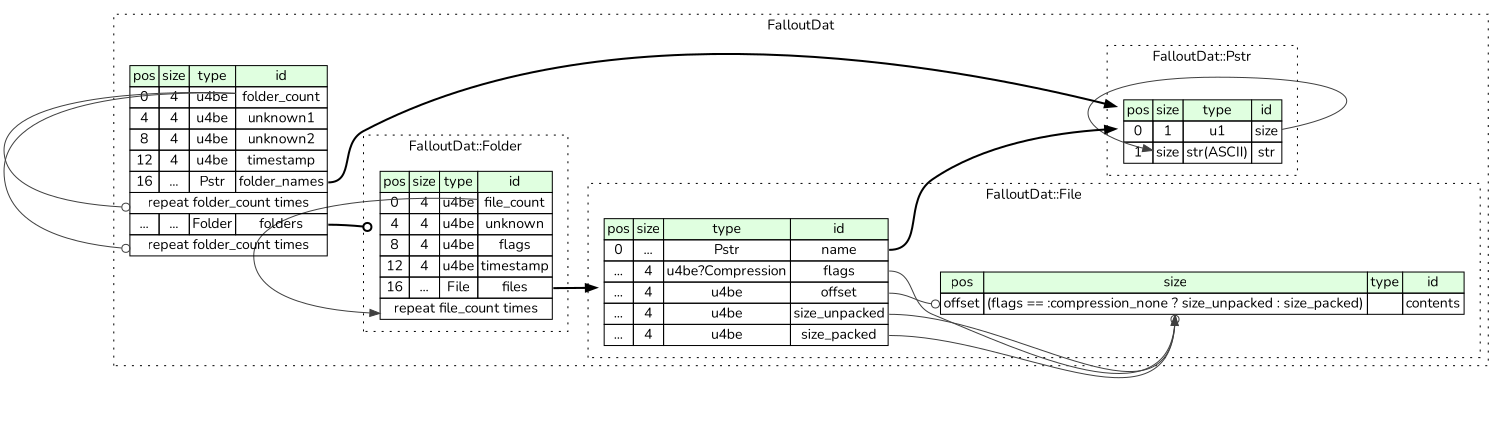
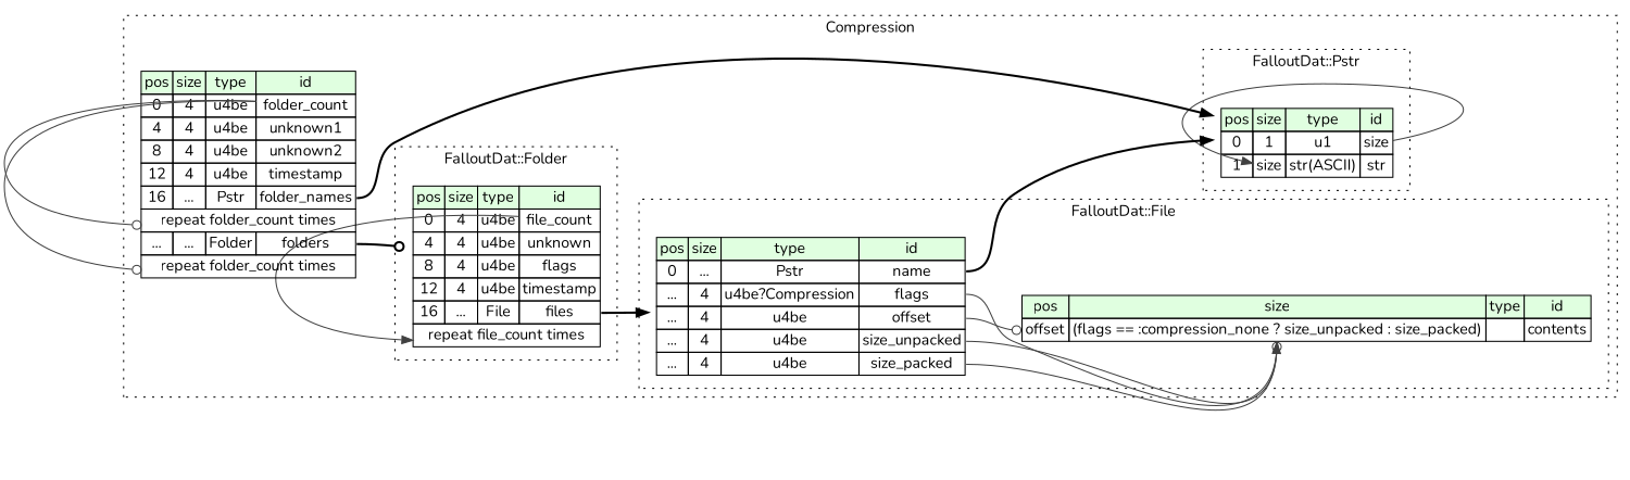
  digraph {
    rankdir=LR
    fontname=Nunito
    node [shape=plaintext fontname=Nunito]
    edge [color="#404040" tailport=folder_count_type arrowhead=normal fontname=Nunito]
    n1 [label=<<TABLE BORDER="0" CELLBORDER="1" CELLSPACING="0"> 				<TR><TD BGCOLOR="#E0FFE0">pos</TD><TD BGCOLOR="#E0FFE0">size</TD><TD BGCOLOR="#E0FFE0">type</TD><TD BGCOLOR="#E0FFE0">id</TD></TR> 				<TR><TD PORT="size_pos">0</TD><TD PORT="size_size">1</TD><TD>u1</TD><TD PORT="size_type">size</TD></TR> 				<TR><TD PORT="str_pos">1</TD><TD PORT="str_size">size</TD><TD>str(ASCII)</TD><TD PORT="str_type">str</TD></TR> 			</TABLE>>]
    n2 [label=<<TABLE BORDER="0" CELLBORDER="1" CELLSPACING="0"> 				<TR><TD BGCOLOR="#E0FFE0">pos</TD><TD BGCOLOR="#E0FFE0">size</TD><TD BGCOLOR="#E0FFE0">type</TD><TD BGCOLOR="#E0FFE0">id</TD></TR> 				<TR><TD PORT="file_count_pos">0</TD><TD PORT="file_count_size">4</TD><TD>u4be</TD><TD PORT="file_count_type">file_count</TD></TR> 				<TR><TD PORT="unknown_pos">4</TD><TD PORT="unknown_size">4</TD><TD>u4be</TD><TD PORT="unknown_type">unknown</TD></TR> 				<TR><TD PORT="flags_pos">8</TD><TD PORT="flags_size">4</TD><TD>u4be</TD><TD PORT="flags_type">flags</TD></TR> 				<TR><TD PORT="timestamp_pos">12</TD><TD PORT="timestamp_size">4</TD><TD>u4be</TD><TD PORT="timestamp_type">timestamp</TD></TR> 				<TR><TD PORT="files_pos">16</TD><TD PORT="files_size">...</TD><TD>File</TD><TD PORT="files_type">files</TD></TR> 				<TR><TD COLSPAN="4" PORT="files__repeat">repeat file_count times</TD></TR> 			</TABLE>>]
    n3 [label=<<TABLE BORDER="0" CELLBORDER="1" CELLSPACING="0"> 				<TR><TD BGCOLOR="#E0FFE0">pos</TD><TD BGCOLOR="#E0FFE0">size</TD><TD BGCOLOR="#E0FFE0">type</TD><TD BGCOLOR="#E0FFE0">id</TD></TR> 				<TR><TD PORT="name_pos">0</TD><TD PORT="name_size">...</TD><TD>Pstr</TD><TD PORT="name_type">name</TD></TR> 				<TR><TD PORT="flags_pos">...</TD><TD PORT="flags_size">4</TD><TD>u4be?Compression</TD><TD PORT="flags_type">flags</TD></TR> 				<TR><TD PORT="offset_pos">...</TD><TD PORT="offset_size">4</TD><TD>u4be</TD><TD PORT="offset_type">offset</TD></TR> 				<TR><TD PORT="size_unpacked_pos">...</TD><TD PORT="size_unpacked_size">4</TD><TD>u4be</TD><TD PORT="size_unpacked_type">size_unpacked</TD></TR> 				<TR><TD PORT="size_packed_pos">...</TD><TD PORT="size_packed_size">4</TD><TD>u4be</TD><TD PORT="size_packed_type">size_packed</TD></TR> 			</TABLE>>]
    n4 [label=<<TABLE BORDER="0" CELLBORDER="1" CELLSPACING="0"> 				<TR><TD BGCOLOR="#E0FFE0">pos</TD><TD BGCOLOR="#E0FFE0">size</TD><TD BGCOLOR="#E0FFE0">type</TD><TD BGCOLOR="#E0FFE0">id</TD></TR> 				<TR><TD PORT="contents_pos">offset</TD><TD PORT="contents_size">(flags == :compression_none ? size_unpacked : size_packed)</TD><TD></TD><TD PORT="contents_type">contents</TD></TR> 			</TABLE>>]
    n5 [label=<<TABLE BORDER="0" CELLBORDER="1" CELLSPACING="0"> 			<TR><TD BGCOLOR="#E0FFE0">pos</TD><TD BGCOLOR="#E0FFE0">size</TD><TD BGCOLOR="#E0FFE0">type</TD><TD BGCOLOR="#E0FFE0">id</TD></TR> 			<TR><TD PORT="folder_count_pos">0</TD><TD PORT="folder_count_size">4</TD><TD>u4be</TD><TD PORT="folder_count_type">folder_count</TD></TR> 			<TR><TD PORT="unknown1_pos">4</TD><TD PORT="unknown1_size">4</TD><TD>u4be</TD><TD PORT="unknown1_type">unknown1</TD></TR> 			<TR><TD PORT="unknown2_pos">8</TD><TD PORT="unknown2_size">4</TD><TD>u4be</TD><TD PORT="unknown2_type">unknown2</TD></TR> 			<TR><TD PORT="timestamp_pos">12</TD><TD PORT="timestamp_size">4</TD><TD>u4be</TD><TD PORT="timestamp_type">timestamp</TD></TR> 			<TR><TD PORT="folder_names_pos">16</TD><TD PORT="folder_names_size">...</TD><TD>Pstr</TD><TD PORT="folder_names_type">folder_names</TD></TR> 			<TR><TD COLSPAN="4" PORT="folder_names__repeat">repeat folder_count times</TD></TR> 			<TR><TD PORT="folders_pos">...</TD><TD PORT="folders_size">...</TD><TD>Folder</TD><TD PORT="folders_type">folders</TD></TR> 			<TR><TD COLSPAN="4" PORT="folders__repeat">repeat folder_count times</TD></TR> 		</TABLE>>]
    subgraph cluster_1 {
-     label=FalloutDat
+     label=Compression
      style=dotted
      n5
      subgraph cluster_2 {
        label="FalloutDat::Pstr"
        style=dotted
        n1
      }
      subgraph cluster_3 {
        label="FalloutDat::Folder"
        style=dotted
        n2
      }
      subgraph cluster_4 {
        label="FalloutDat::File"
        style=dotted
        n3
        n4
      }
    }
    n1 -> n1 [headport=str_size tailport=size_type]
    n2 -> n2 [headport=files__repeat tailport=file_count_type]
    n2 -> n3 [style=bold tailport=files_type color=""]
    n3 -> n1 [style=bold tailport=name_type color=""]
    n3 -> n4 [headport=contents_pos tailport=offset_type arrowhead=odot]
    n3 -> n4 [headport=contents_size tailport=flags_type]
    n3 -> n4 [headport=contents_size tailport=size_unpacked_type]
    n3 -> n4 [headport=contents_size tailport=size_packed_type arrowhead=odot]
    n5 -> n1 [style=bold tailport=folder_names_type color=""]
    n5 -> n2 [style=bold tailport=folders_type arrowhead=odot color=""]
    n5 -> n5 [headport=folder_names__repeat arrowhead=odot]
    n5 -> n5 [headport=folders__repeat arrowhead=odot]
  }
